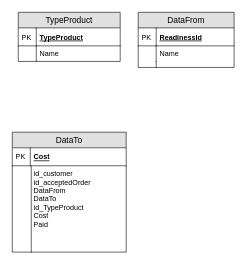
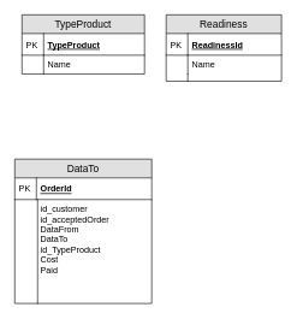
  <mxCell id="0" />
  <mxCell id="1" parent="0" />
  <mxCell id="2" value="TypeProduct" style="swimlane;fontStyle=0;childLayout=stackLayout;horizontal=1;startSize=26;fillColor=#e0e0e0;horizontalStack=0;resizeParent=1;resizeParentMax=0;resizeLast=0;collapsible=1;marginBottom=0;swimlaneFillColor=#ffffff;align=center;fontSize=14;" vertex="1" parent="1"><mxGeometry x="30" y="20" width="170" height="82" as="geometry" /></mxCell>
  <mxCell id="3" value="TypeProduct" style="shape=partialRectangle;top=0;left=0;right=0;bottom=1;align=left;verticalAlign=middle;fillColor=none;spacingLeft=34;spacingRight=4;overflow=hidden;rotatable=0;points=[[0,0.5],[1,0.5]];portConstraint=eastwest;dropTarget=0;fontStyle=5;fontSize=12;" vertex="1" parent="2"><mxGeometry y="26" width="170" height="30" as="geometry" /></mxCell>
  <mxCell id="4" value="PK" style="shape=partialRectangle;top=0;left=0;bottom=0;fillColor=none;align=left;verticalAlign=middle;spacingLeft=4;spacingRight=4;overflow=hidden;rotatable=0;points=[];portConstraint=eastwest;part=1;fontSize=12;" vertex="1" connectable="0" parent="3"><mxGeometry width="30" height="30" as="geometry" /></mxCell>
  <mxCell id="5" value="Name" style="shape=partialRectangle;top=0;left=0;right=0;bottom=0;align=left;verticalAlign=top;fillColor=none;spacingLeft=34;spacingRight=4;overflow=hidden;rotatable=0;points=[[0,0.5],[1,0.5]];portConstraint=eastwest;dropTarget=0;fontSize=12;" vertex="1" parent="2"><mxGeometry y="56" width="170" height="26" as="geometry" /></mxCell>
  <mxCell id="6" value="" style="shape=partialRectangle;top=0;left=0;bottom=0;fillColor=none;align=left;verticalAlign=top;spacingLeft=4;spacingRight=4;overflow=hidden;rotatable=0;points=[];portConstraint=eastwest;part=1;fontSize=12;" vertex="1" connectable="0" parent="5"><mxGeometry width="30" height="26" as="geometry" /></mxCell>
  <mxCell id="7" value="DataTo" style="swimlane;fontStyle=0;childLayout=stackLayout;horizontal=1;startSize=26;fillColor=#e0e0e0;horizontalStack=0;resizeParent=1;resizeParentMax=0;resizeLast=0;collapsible=1;marginBottom=0;swimlaneFillColor=#ffffff;align=center;fontSize=14;" vertex="1" parent="1"><mxGeometry x="20" y="220" width="190" height="200" as="geometry" /></mxCell>
- <mxCell id="8" value="Cost" style="shape=partialRectangle;top=0;left=0;right=0;bottom=1;align=left;verticalAlign=middle;fillColor=none;spacingLeft=34;spacingRight=4;overflow=hidden;rotatable=0;points=[[0,0.5],[1,0.5]];portConstraint=eastwest;dropTarget=0;fontStyle=5;fontSize=12;" vertex="1" parent="7"><mxGeometry y="26" width="190" height="30" as="geometry" /></mxCell>
+ <mxCell id="8" value="OrderId" style="shape=partialRectangle;top=0;left=0;right=0;bottom=1;align=left;verticalAlign=middle;fillColor=none;spacingLeft=34;spacingRight=4;overflow=hidden;rotatable=0;points=[[0,0.5],[1,0.5]];portConstraint=eastwest;dropTarget=0;fontStyle=5;fontSize=12;" vertex="1" parent="7"><mxGeometry y="26" width="190" height="30" as="geometry" /></mxCell>
  <mxCell id="9" value="PK" style="shape=partialRectangle;top=0;left=0;bottom=0;fillColor=none;align=left;verticalAlign=middle;spacingLeft=4;spacingRight=4;overflow=hidden;rotatable=0;points=[];portConstraint=eastwest;part=1;fontSize=12;" vertex="1" connectable="0" parent="8"><mxGeometry width="30" height="30" as="geometry" /></mxCell>
  <mxCell id="10" value="id_customer&#10;id_acceptedOrder&#10;DataFrom&#10;DataTo&#10;id_TypeProduct&#10;Cost&#10;Paid&#10;" style="shape=partialRectangle;top=0;left=0;right=0;bottom=0;align=left;verticalAlign=top;fillColor=none;spacingLeft=34;spacingRight=4;overflow=hidden;rotatable=0;points=[[0,0.5],[1,0.5]];portConstraint=eastwest;dropTarget=0;fontSize=12;" vertex="1" parent="7"><mxGeometry y="56" width="190" height="144" as="geometry" /></mxCell>
  <mxCell id="11" value="" style="shape=partialRectangle;top=0;left=0;bottom=0;fillColor=none;align=left;verticalAlign=top;spacingLeft=4;spacingRight=4;overflow=hidden;rotatable=0;points=[];portConstraint=eastwest;part=1;fontSize=12;" vertex="1" connectable="0" parent="10"><mxGeometry width="31.667" height="144" as="geometry" /></mxCell>
- <mxCell id="12" value="DataFrom" style="swimlane;fontStyle=0;childLayout=stackLayout;horizontal=1;startSize=26;fillColor=#e0e0e0;horizontalStack=0;resizeParent=1;resizeParentMax=0;resizeLast=0;collapsible=1;marginBottom=0;swimlaneFillColor=#ffffff;align=center;fontSize=14;" vertex="1" parent="1"><mxGeometry x="230" y="20" width="160" height="92" as="geometry" /></mxCell>
+ <mxCell id="12" value="Readiness" style="swimlane;fontStyle=0;childLayout=stackLayout;horizontal=1;startSize=26;fillColor=#e0e0e0;horizontalStack=0;resizeParent=1;resizeParentMax=0;resizeLast=0;collapsible=1;marginBottom=0;swimlaneFillColor=#ffffff;align=center;fontSize=14;" vertex="1" parent="1"><mxGeometry x="230" y="20" width="160" height="92" as="geometry" /></mxCell>
  <mxCell id="13" value="ReadinessId" style="shape=partialRectangle;top=0;left=0;right=0;bottom=1;align=left;verticalAlign=middle;fillColor=none;spacingLeft=34;spacingRight=4;overflow=hidden;rotatable=0;points=[[0,0.5],[1,0.5]];portConstraint=eastwest;dropTarget=0;fontStyle=5;fontSize=12;" vertex="1" parent="12"><mxGeometry y="26" width="160" height="30" as="geometry" /></mxCell>
  <mxCell id="14" value="PK" style="shape=partialRectangle;top=0;left=0;bottom=0;fillColor=none;align=left;verticalAlign=middle;spacingLeft=4;spacingRight=4;overflow=hidden;rotatable=0;points=[];portConstraint=eastwest;part=1;fontSize=12;" vertex="1" connectable="0" parent="13"><mxGeometry width="30" height="30" as="geometry" /></mxCell>
  <mxCell id="15" value="Name&#10;&#10;" style="shape=partialRectangle;top=0;left=0;right=0;bottom=0;align=left;verticalAlign=top;fillColor=none;spacingLeft=34;spacingRight=4;overflow=hidden;rotatable=0;points=[[0,0.5],[1,0.5]];portConstraint=eastwest;dropTarget=0;fontSize=12;" vertex="1" parent="12"><mxGeometry y="56" width="160" height="26" as="geometry" /></mxCell>
  <mxCell id="16" value="" style="shape=partialRectangle;top=0;left=0;bottom=0;fillColor=none;align=left;verticalAlign=top;spacingLeft=4;spacingRight=4;overflow=hidden;rotatable=0;points=[];portConstraint=eastwest;part=1;fontSize=12;" vertex="1" connectable="0" parent="15"><mxGeometry width="30" height="26" as="geometry" /></mxCell>
  <mxCell id="17" value="" style="shape=partialRectangle;top=0;left=0;right=0;bottom=0;align=left;verticalAlign=top;fillColor=none;spacingLeft=34;spacingRight=4;overflow=hidden;rotatable=0;points=[[0,0.5],[1,0.5]];portConstraint=eastwest;dropTarget=0;fontSize=12;" vertex="1" parent="12"><mxGeometry y="82" width="160" height="10" as="geometry" /></mxCell>
  <mxCell id="18" value="" style="shape=partialRectangle;top=0;left=0;bottom=0;fillColor=none;align=left;verticalAlign=top;spacingLeft=4;spacingRight=4;overflow=hidden;rotatable=0;points=[];portConstraint=eastwest;part=1;fontSize=12;" vertex="1" connectable="0" parent="17"><mxGeometry width="30" height="10" as="geometry" /></mxCell>
